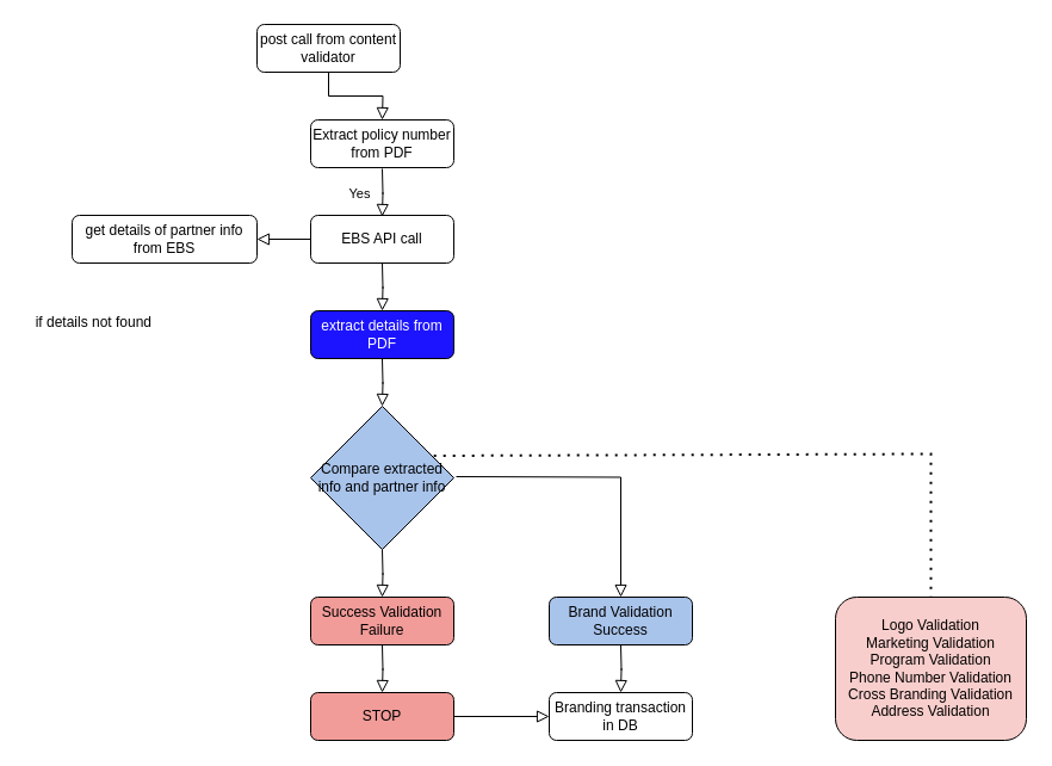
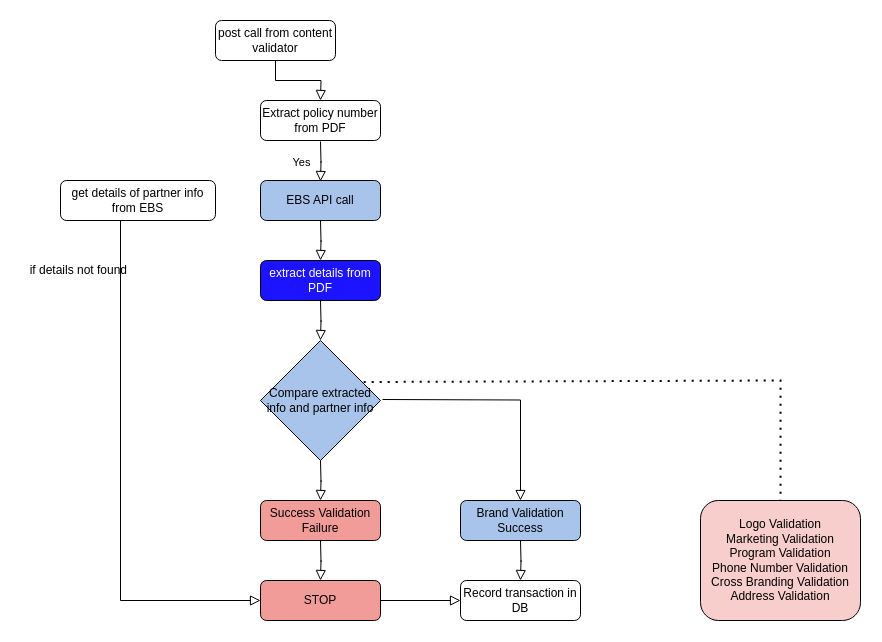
  <mxCell id="0" />
  <mxCell id="1" parent="0" />
  <mxCell id="2" value="" style="rounded=0;html=1;jettySize=auto;orthogonalLoop=1;fontSize=11;endArrow=block;endFill=0;endSize=8;strokeWidth=1;shadow=0;labelBackgroundColor=none;edgeStyle=orthogonalEdgeStyle;" parent="1" source="3" edge="1"><mxGeometry relative="1" as="geometry"><mxPoint x="320" y="100" as="targetPoint" /></mxGeometry></mxCell>
  <mxCell id="3" value="post call from content validator" style="rounded=1;whiteSpace=wrap;html=1;fontSize=12;glass=0;strokeWidth=1;shadow=0;" parent="1" vertex="1"><mxGeometry x="215" y="20" width="120" height="40" as="geometry" /></mxCell>
  <mxCell id="4" value="Yes" style="rounded=0;html=1;jettySize=auto;orthogonalLoop=1;fontSize=11;endArrow=block;endFill=0;endSize=8;strokeWidth=1;shadow=0;labelBackgroundColor=none;edgeStyle=orthogonalEdgeStyle;" parent="1" edge="1"><mxGeometry y="20" relative="1" as="geometry"><mxPoint as="offset" /><mxPoint x="320" y="141" as="sourcePoint" /><mxPoint x="320" y="181" as="targetPoint" /></mxGeometry></mxCell>
- <mxCell id="5" value="EBS API call" style="rounded=1;whiteSpace=wrap;html=1;fontSize=12;glass=0;strokeWidth=1;shadow=0;" parent="1" vertex="1"><mxGeometry x="260" y="180" width="120" height="40" as="geometry" /></mxCell>
+ <mxCell id="5" value="EBS API call" style="rounded=1;whiteSpace=wrap;html=1;fontSize=12;glass=0;strokeWidth=1;shadow=0;fillColor=#a9c4eb;" parent="1" vertex="1"><mxGeometry x="260" y="180" width="120" height="40" as="geometry" /></mxCell>
  <mxCell id="6" value="get details of partner info from EBS" style="rounded=1;whiteSpace=wrap;html=1;fontSize=12;glass=0;strokeWidth=1;shadow=0;" parent="1" vertex="1"><mxGeometry x="60" y="180" width="155" height="40" as="geometry" /></mxCell>
  <mxCell id="7" value="Extract policy number from PDF" style="rounded=1;whiteSpace=wrap;html=1;fontSize=12;glass=0;strokeWidth=1;shadow=0;" vertex="1" parent="1"><mxGeometry x="260" y="100" width="120" height="40" as="geometry" /></mxCell>
  <mxCell id="8" value="Compare extracted info and partner info" style="rhombus;whiteSpace=wrap;html=1;fillColor=#A9C4EB;" vertex="1" parent="1"><mxGeometry x="260" y="340" width="120" height="120" as="geometry" /></mxCell>
  <mxCell id="9" value="Success Validation Failure" style="rounded=1;whiteSpace=wrap;html=1;fontSize=12;glass=0;strokeWidth=1;shadow=0;fillColor=#F19C99;" vertex="1" parent="1"><mxGeometry x="260" y="500" width="120" height="40" as="geometry" /></mxCell>
  <mxCell id="10" value="STOP" style="rounded=1;whiteSpace=wrap;html=1;fontSize=12;glass=0;strokeWidth=1;shadow=0;fillColor=#F19C99;" vertex="1" parent="1"><mxGeometry x="260" y="580" width="120" height="40" as="geometry" /></mxCell>
  <mxCell id="11" value="Brand Validation Success" style="rounded=1;whiteSpace=wrap;html=1;fontSize=12;glass=0;strokeWidth=1;shadow=0;fillColor=#a9c4eb;" vertex="1" parent="1"><mxGeometry x="460" y="500" width="120" height="40" as="geometry" /></mxCell>
- <mxCell id="12" value="Branding transaction in DB" style="rounded=1;whiteSpace=wrap;html=1;fontSize=12;glass=0;strokeWidth=1;shadow=0;" vertex="1" parent="1"><mxGeometry x="460" y="580" width="120" height="40" as="geometry" /></mxCell>
+ <mxCell id="12" value="Record transaction in DB" style="rounded=1;whiteSpace=wrap;html=1;fontSize=12;glass=0;strokeWidth=1;shadow=0;" vertex="1" parent="1"><mxGeometry x="460" y="580" width="120" height="40" as="geometry" /></mxCell>
  <mxCell id="13" value="Logo Validation&lt;br&gt;Marketing Validation&lt;br&gt;Program Validation&lt;br&gt;Phone Number Validation&lt;br&gt;Cross Branding Validation&lt;br&gt;Address Validation" style="rounded=1;whiteSpace=wrap;html=1;fontSize=12;glass=0;strokeWidth=1;shadow=0;fillColor=#F8CECC;" vertex="1" parent="1"><mxGeometry x="700" y="500" width="160" height="120" as="geometry" /></mxCell>
  <mxCell id="14" value="" style="rounded=0;html=1;jettySize=auto;orthogonalLoop=1;fontSize=11;endArrow=block;endFill=0;endSize=8;strokeWidth=1;shadow=0;labelBackgroundColor=none;edgeStyle=orthogonalEdgeStyle;" edge="1" parent="1"><mxGeometry relative="1" as="geometry"><mxPoint x="320" y="300" as="sourcePoint" /><mxPoint x="320" y="340" as="targetPoint" /></mxGeometry></mxCell>
  <mxCell id="15" value="" style="rounded=0;html=1;jettySize=auto;orthogonalLoop=1;fontSize=11;endArrow=block;endFill=0;endSize=8;strokeWidth=1;shadow=0;labelBackgroundColor=none;edgeStyle=orthogonalEdgeStyle;" edge="1" parent="1"><mxGeometry relative="1" as="geometry"><mxPoint x="320" y="460" as="sourcePoint" /><mxPoint x="320" y="500" as="targetPoint" /></mxGeometry></mxCell>
  <mxCell id="16" value="" style="rounded=0;html=1;jettySize=auto;orthogonalLoop=1;fontSize=11;endArrow=block;endFill=0;endSize=8;strokeWidth=1;shadow=0;labelBackgroundColor=none;edgeStyle=orthogonalEdgeStyle;" edge="1" parent="1"><mxGeometry relative="1" as="geometry"><mxPoint x="320" y="540" as="sourcePoint" /><mxPoint x="320" y="580" as="targetPoint" /></mxGeometry></mxCell>
  <mxCell id="17" value="" style="rounded=0;html=1;jettySize=auto;orthogonalLoop=1;fontSize=11;endArrow=block;endFill=0;endSize=8;strokeWidth=1;shadow=0;labelBackgroundColor=none;edgeStyle=orthogonalEdgeStyle;exitX=1;exitY=0.5;exitDx=0;exitDy=0;entryX=0;entryY=0.5;entryDx=0;entryDy=0;" edge="1" parent="1"><mxGeometry relative="1" as="geometry"><mxPoint x="380" y="600" as="sourcePoint" /><mxPoint x="460" y="600" as="targetPoint" /></mxGeometry></mxCell>
  <mxCell id="18" value="" style="rounded=0;html=1;jettySize=auto;orthogonalLoop=1;fontSize=11;endArrow=block;endFill=0;endSize=8;strokeWidth=1;shadow=0;labelBackgroundColor=none;edgeStyle=orthogonalEdgeStyle;" edge="1" parent="1"><mxGeometry relative="1" as="geometry"><mxPoint x="320" y="220" as="sourcePoint" /><mxPoint x="320" y="260" as="targetPoint" /></mxGeometry></mxCell>
- <mxCell id="19" value="" style="rounded=0;html=1;jettySize=auto;orthogonalLoop=1;fontSize=11;endArrow=block;endFill=0;endSize=8;strokeWidth=1;shadow=0;labelBackgroundColor=none;edgeStyle=orthogonalEdgeStyle;exitX=0;exitY=0.5;exitDx=0;exitDy=0;entryX=1;entryY=0.5;entryDx=0;entryDy=0;" edge="1" parent="1" source="5" target="6"><mxGeometry relative="1" as="geometry"><mxPoint x="520" y="140" as="sourcePoint" /><mxPoint x="520" y="180" as="targetPoint" /></mxGeometry></mxCell>
  <mxCell id="20" value="" style="rounded=0;html=1;jettySize=auto;orthogonalLoop=1;fontSize=11;endArrow=block;endFill=0;endSize=8;strokeWidth=1;shadow=0;labelBackgroundColor=none;edgeStyle=orthogonalEdgeStyle;exitX=1;exitY=0.5;exitDx=0;exitDy=0;entryX=0.5;entryY=0;entryDx=0;entryDy=0;" edge="1" parent="1" target="11"><mxGeometry relative="1" as="geometry"><mxPoint x="382" y="399" as="sourcePoint" /><mxPoint x="462" y="399" as="targetPoint" /></mxGeometry></mxCell>
  <mxCell id="21" value="" style="rounded=0;html=1;jettySize=auto;orthogonalLoop=1;fontSize=11;endArrow=block;endFill=0;endSize=8;strokeWidth=1;shadow=0;labelBackgroundColor=none;edgeStyle=orthogonalEdgeStyle;" edge="1" parent="1"><mxGeometry relative="1" as="geometry"><mxPoint x="520" y="540" as="sourcePoint" /><mxPoint x="520" y="580" as="targetPoint" /></mxGeometry></mxCell>
  <mxCell id="22" value="" style="endArrow=none;dashed=1;html=1;dashPattern=1 3;strokeWidth=2;rounded=0;exitX=0.86;exitY=0.346;exitDx=0;exitDy=0;entryX=0.5;entryY=0;entryDx=0;entryDy=0;exitPerimeter=0;" edge="1" parent="1" source="8" target="13"><mxGeometry width="50" height="50" relative="1" as="geometry"><mxPoint x="450" y="370" as="sourcePoint" /><mxPoint x="780" y="370" as="targetPoint" /><Array as="points"><mxPoint x="780" y="380" /></Array></mxGeometry></mxCell>
  <mxCell id="23" value="&lt;font color=&quot;#ffffff&quot;&gt;extract details from PDF&lt;/font&gt;" style="rounded=1;whiteSpace=wrap;html=1;fontSize=12;glass=0;strokeWidth=1;shadow=0;fillColor=#1C14FF;" vertex="1" parent="1"><mxGeometry x="260" y="260" width="120" height="40" as="geometry" /></mxCell>
+ <mxCell id="24" value="" style="rounded=0;html=1;jettySize=auto;orthogonalLoop=1;fontSize=11;endArrow=block;endFill=0;endSize=8;strokeWidth=1;shadow=0;labelBackgroundColor=none;edgeStyle=orthogonalEdgeStyle;exitX=0.5;exitY=1;exitDx=0;exitDy=0;entryX=0;entryY=0.5;entryDx=0;entryDy=0;" edge="1" parent="1" source="6" target="10"><mxGeometry relative="1" as="geometry"><mxPoint x="220" y="240" as="sourcePoint" /><mxPoint x="140" y="240" as="targetPoint" /><Array as="points"><mxPoint x="120" y="600" /></Array></mxGeometry></mxCell>
  <mxCell id="25" value="&lt;font color=&quot;#000000&quot;&gt;if details not found&amp;nbsp;&lt;/font&gt;" style="text;html=1;strokeColor=none;fillColor=none;align=center;verticalAlign=middle;whiteSpace=wrap;rounded=0;fontColor=#FFFFFF;" vertex="1" parent="1"><mxGeometry x="20" y="255" width="120" height="30" as="geometry" /></mxCell>
